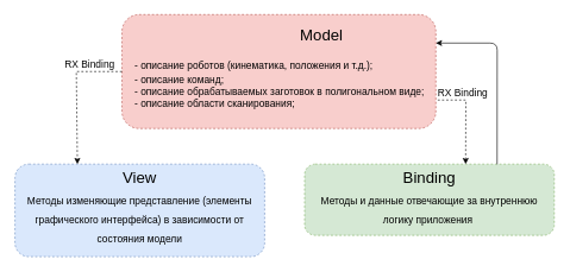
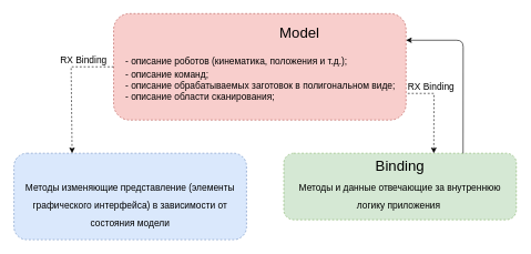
  <mxCell id="0" />
  <mxCell id="1" parent="0" />
  <mxCell id="2" value="" style="rounded=1;whiteSpace=wrap;html=1;dashed=1;fillColor=#f8cecc;strokeColor=#b85450;" vertex="1" parent="1"><mxGeometry x="170" y="20" width="440" height="160" as="geometry" /></mxCell>
  <mxCell id="3" value="Model" style="text;html=1;strokeColor=none;fillColor=none;align=center;verticalAlign=middle;whiteSpace=wrap;rounded=0;dashed=1;fontSize=22;" vertex="1" parent="1"><mxGeometry x="430" y="40" width="40" height="20" as="geometry" /></mxCell>
  <mxCell id="4" value="&lt;font style=&quot;font-size: 14px&quot;&gt;- описание роботов (кинематика, положения и т.д.);&lt;br&gt;&lt;/font&gt;&lt;div style=&quot;font-size: 14px&quot;&gt;&lt;span&gt;&lt;font style=&quot;font-size: 14px&quot;&gt;- описание команд;&lt;/font&gt;&lt;/span&gt;&lt;/div&gt;&lt;div style=&quot;font-size: 14px&quot;&gt;&lt;font style=&quot;font-size: 14px&quot;&gt;- описание обрабатываемых заготовок в полигональном виде;&lt;/font&gt;&lt;/div&gt;&lt;div style=&quot;font-size: 14px&quot;&gt;&lt;font style=&quot;font-size: 14px&quot;&gt;- описание области сканирования;&lt;/font&gt;&lt;/div&gt;" style="text;html=1;strokeColor=none;fillColor=none;align=left;verticalAlign=top;whiteSpace=wrap;rounded=0;dashed=1;fontSize=22;" vertex="1" parent="1"><mxGeometry x="186" y="70" width="410" height="100" as="geometry" /></mxCell>
  <mxCell id="5" value="" style="rounded=1;whiteSpace=wrap;html=1;dashed=1;fontSize=22;align=left;fillColor=#dae8fc;strokeColor=#6c8ebf;" vertex="1" parent="1"><mxGeometry x="20" y="230" width="350" height="130" as="geometry" /></mxCell>
- <mxCell id="6" value="View" style="text;html=1;strokeColor=none;fillColor=none;align=center;verticalAlign=middle;whiteSpace=wrap;rounded=0;dashed=1;fontSize=22;" vertex="1" parent="1"><mxGeometry x="175" y="240" width="40" height="20" as="geometry" /></mxCell>
  <mxCell id="7" value="&lt;span style=&quot;font-size: 14px&quot;&gt;Методы изменяющие представление (элементы графического интерфейса) в зависимости от состояния модели&lt;br&gt;&lt;/span&gt;" style="text;html=1;strokeColor=none;fillColor=none;align=center;verticalAlign=top;whiteSpace=wrap;rounded=0;dashed=1;fontSize=22;" vertex="1" parent="1"><mxGeometry x="32" y="260" width="326" height="100" as="geometry" /></mxCell>
  <mxCell id="8" value="" style="rounded=1;whiteSpace=wrap;html=1;dashed=1;fontSize=22;align=left;fillColor=#d5e8d4;strokeColor=#82b366;" vertex="1" parent="1"><mxGeometry x="426" y="230" width="350" height="100" as="geometry" /></mxCell>
  <mxCell id="9" value="Binding" style="text;html=1;strokeColor=none;fillColor=none;align=center;verticalAlign=middle;whiteSpace=wrap;rounded=0;dashed=1;fontSize=22;" vertex="1" parent="1"><mxGeometry x="581" y="240" width="40" height="20" as="geometry" /></mxCell>
  <mxCell id="10" value="&lt;span style=&quot;font-size: 14px&quot;&gt;Методы и данные отвечающие за внутреннюю логику приложения&amp;nbsp;&lt;br&gt;&lt;/span&gt;" style="text;html=1;strokeColor=none;fillColor=none;align=center;verticalAlign=top;whiteSpace=wrap;rounded=0;dashed=1;fontSize=22;" vertex="1" parent="1"><mxGeometry x="438" y="260" width="326" height="60" as="geometry" /></mxCell>
  <mxCell id="11" value="" style="endArrow=classic;html=1;fontSize=22;entryX=0.25;entryY=0;entryDx=0;entryDy=0;exitX=0;exitY=0.5;exitDx=0;exitDy=0;rounded=0;dashed=1;" edge="1" parent="1" source="2" target="5"><mxGeometry width="50" height="50" relative="1" as="geometry"><mxPoint x="96" y="180" as="sourcePoint" /><mxPoint x="146" y="130" as="targetPoint" /><Array as="points"><mxPoint x="106" y="100" /></Array></mxGeometry></mxCell>
  <mxCell id="12" value="" style="endArrow=none;html=1;dashed=1;fontSize=22;exitX=0.645;exitY=0;exitDx=0;exitDy=0;exitPerimeter=0;entryX=1;entryY=0.75;entryDx=0;entryDy=0;endFill=0;startArrow=classic;startFill=1;rounded=0;" edge="1" parent="1" source="8" target="2"><mxGeometry width="50" height="50" relative="1" as="geometry"><mxPoint x="666" y="190" as="sourcePoint" /><mxPoint x="626" y="130" as="targetPoint" /><Array as="points"><mxPoint x="652" y="140" /></Array></mxGeometry></mxCell>
  <mxCell id="13" value="" style="endArrow=classic;html=1;fontSize=22;entryX=1;entryY=0.25;entryDx=0;entryDy=0;exitX=0.771;exitY=0.002;exitDx=0;exitDy=0;exitPerimeter=0;" edge="1" parent="1" source="8" target="2"><mxGeometry width="50" height="50" relative="1" as="geometry"><mxPoint x="696" y="228" as="sourcePoint" /><mxPoint x="766" y="130" as="targetPoint" /><Array as="points"><mxPoint x="696" y="60" /></Array></mxGeometry></mxCell>
  <mxCell id="14" value="RX Binding" style="text;html=1;strokeColor=none;fillColor=none;align=center;verticalAlign=middle;whiteSpace=wrap;rounded=0;dashed=1;fontSize=14;" vertex="1" parent="1"><mxGeometry x="80" y="80" width="90" height="20" as="geometry" /></mxCell>
  <mxCell id="15" value="RX Binding" style="text;html=1;strokeColor=none;fillColor=none;align=center;verticalAlign=middle;whiteSpace=wrap;rounded=0;dashed=1;fontSize=14;" vertex="1" parent="1"><mxGeometry x="610" y="120" width="76" height="20" as="geometry" /></mxCell>
